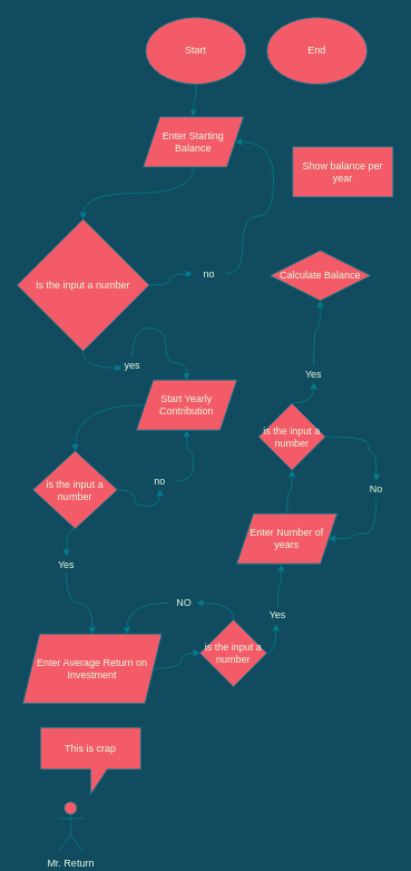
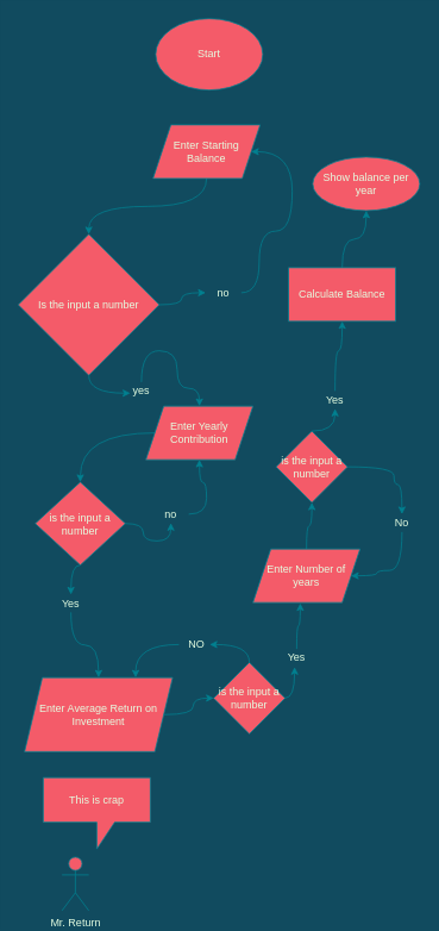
  <mxCell id="0" />
  <mxCell id="1" parent="0" />
- <mxCell id="2" value="" parent="1" target="5" source="3" edge="1" style="edgeStyle=orthogonalEdgeStyle;orthogonalLoop=1;jettySize=auto;html=1;labelBackgroundColor=#114B5F;strokeColor=#028090;fontColor=#E4FDE1;curved=1;exitX=0.5;exitY=1;exitDx=0;exitDy=0;"><mxGeometry as="geometry" relative="1"><mxPoint as="sourcePoint" x="223" y="184" /></mxGeometry></mxCell>
  <mxCell id="3" value="Start" parent="1" style="ellipse;whiteSpace=wrap;html=1;fillColor=#F45B69;strokeColor=#028090;fontColor=#E4FDE1;" vertex="1"><mxGeometry as="geometry" x="174" y="20" width="120" height="80" /></mxCell>
  <mxCell id="4" value="" parent="1" target="10" source="5" edge="1" style="edgeStyle=orthogonalEdgeStyle;orthogonalLoop=1;jettySize=auto;html=1;labelBackgroundColor=#114B5F;strokeColor=#028090;fontColor=#E4FDE1;curved=1;entryX=0.5;entryY=0;entryDx=0;entryDy=0;"><mxGeometry as="geometry" relative="1"><mxPoint as="targetPoint" x="231" y="290" /></mxGeometry></mxCell>
  <mxCell id="5" value="Enter Starting Balance" parent="1" style="shape=parallelogram;perimeter=parallelogramPerimeter;whiteSpace=wrap;html=1;fixedSize=1;fillColor=#F45B69;strokeColor=#028090;fontColor=#E4FDE1;" vertex="1"><mxGeometry as="geometry" x="171" y="139" width="120" height="60" /></mxCell>
  <mxCell id="6" value="" parent="1" target="8" source="14" edge="1" style="edgeStyle=orthogonalEdgeStyle;orthogonalLoop=1;jettySize=auto;html=1;labelBackgroundColor=#114B5F;strokeColor=#028090;fontColor=#E4FDE1;curved=1;exitX=0.5;exitY=0;exitDx=0;exitDy=0;"><mxGeometry as="geometry" relative="1"><mxPoint as="sourcePoint" x="231" y="350" /><Array as="points"><mxPoint x="158" y="392" /><mxPoint x="198" y="392" /><mxPoint x="198" y="434" /><mxPoint x="223" y="434" /></Array></mxGeometry></mxCell>
  <mxCell id="7" value="" parent="1" target="13" source="8" edge="1" style="edgeStyle=orthogonalEdgeStyle;orthogonalLoop=1;jettySize=auto;html=1;labelBackgroundColor=#114B5F;strokeColor=#028090;fontColor=#E4FDE1;curved=1;entryX=0.5;entryY=0;entryDx=0;entryDy=0;"><mxGeometry as="geometry" relative="1" /></mxCell>
- <mxCell id="8" value="Start Yearly Contribution" parent="1" style="shape=parallelogram;perimeter=parallelogramPerimeter;whiteSpace=wrap;html=1;fixedSize=1;fillColor=#F45B69;strokeColor=#028090;fontColor=#E4FDE1;" vertex="1"><mxGeometry as="geometry" x="163" y="454" width="120" height="60" /></mxCell>
+ <mxCell id="8" value="Enter Yearly Contribution" parent="1" style="shape=parallelogram;perimeter=parallelogramPerimeter;whiteSpace=wrap;html=1;fixedSize=1;fillColor=#F45B69;strokeColor=#028090;fontColor=#E4FDE1;" vertex="1"><mxGeometry as="geometry" x="163" y="454" width="120" height="60" /></mxCell>
  <mxCell id="9" parent="1" target="5" source="16" edge="1" style="edgeStyle=orthogonalEdgeStyle;curved=1;rounded=1;orthogonalLoop=1;jettySize=auto;html=1;exitX=1;exitY=0.5;exitDx=0;exitDy=0;entryX=1;entryY=0.5;entryDx=0;entryDy=0;strokeColor=#028090;fillColor=#F45B69;fontColor=#E4FDE1;"><mxGeometry as="geometry" relative="1"><Array as="points"><mxPoint x="290" y="327" /><mxPoint x="290" y="258" /><mxPoint x="327" y="258" /><mxPoint x="327" y="169" /></Array></mxGeometry></mxCell>
  <mxCell id="10" value="Is the input a number" parent="1" style="rhombus;whiteSpace=wrap;html=1;strokeColor=#028090;fillColor=#F45B69;fontColor=#E4FDE1;" vertex="1"><mxGeometry as="geometry" x="20" y="261.5" width="158" height="158" /></mxCell>
  <mxCell id="11" parent="1" target="8" source="18" edge="1" style="edgeStyle=orthogonalEdgeStyle;curved=1;rounded=1;orthogonalLoop=1;jettySize=auto;html=1;exitX=1;exitY=0.5;exitDx=0;exitDy=0;entryX=0.5;entryY=1;entryDx=0;entryDy=0;strokeColor=#028090;fillColor=#F45B69;fontColor=#E4FDE1;"><mxGeometry as="geometry" relative="1" /></mxCell>
  <mxCell id="12" parent="1" target="21" source="22" edge="1" style="edgeStyle=orthogonalEdgeStyle;curved=1;rounded=1;orthogonalLoop=1;jettySize=auto;html=1;exitX=0.5;exitY=1;exitDx=0;exitDy=0;entryX=0.5;entryY=0;entryDx=0;entryDy=0;strokeColor=#028090;fillColor=#F45B69;fontColor=#E4FDE1;"><mxGeometry as="geometry" relative="1" /></mxCell>
  <mxCell id="13" value="is the input a number" parent="1" style="rhombus;whiteSpace=wrap;html=1;strokeColor=#028090;fillColor=#F45B69;fontColor=#E4FDE1;" vertex="1"><mxGeometry as="geometry" x="39" y="539" width="101" height="93" /></mxCell>
  <mxCell id="14" value="yes" parent="1" style="text;html=1;strokeColor=none;fillColor=none;align=center;verticalAlign=middle;whiteSpace=wrap;rounded=0;fontColor=#E4FDE1;" vertex="1"><mxGeometry as="geometry" x="138" y="427" width="40" height="20" /></mxCell>
  <mxCell id="15" value="" parent="1" source="10" edge="1" style="edgeStyle=orthogonalEdgeStyle;orthogonalLoop=1;jettySize=auto;html=1;labelBackgroundColor=#114B5F;strokeColor=#028090;fontColor=#E4FDE1;curved=1;exitX=0.5;exitY=1;exitDx=0;exitDy=0;"><mxGeometry as="geometry" relative="1"><mxPoint as="sourcePoint" x="99" y="419.5" /><mxPoint as="targetPoint" x="145" y="440" /></mxGeometry></mxCell>
  <mxCell id="16" value="no" parent="1" style="text;html=1;strokeColor=none;fillColor=none;align=center;verticalAlign=middle;whiteSpace=wrap;rounded=0;fontColor=#E4FDE1;" vertex="1"><mxGeometry as="geometry" x="230" y="317" width="40" height="20" /></mxCell>
  <mxCell id="17" parent="1" target="16" source="10" edge="1" style="edgeStyle=orthogonalEdgeStyle;curved=1;rounded=1;orthogonalLoop=1;jettySize=auto;html=1;exitX=1;exitY=0.5;exitDx=0;exitDy=0;entryX=0;entryY=0.5;entryDx=0;entryDy=0;strokeColor=#028090;fillColor=#F45B69;fontColor=#E4FDE1;"><mxGeometry as="geometry" relative="1"><mxPoint as="sourcePoint" x="178" y="340.5" /><mxPoint as="targetPoint" x="281" y="169" /><Array as="points"><mxPoint x="203" y="341" /><mxPoint x="203" y="327" /></Array></mxGeometry></mxCell>
  <mxCell id="18" value="no" parent="1" style="text;html=1;strokeColor=none;fillColor=none;align=center;verticalAlign=middle;whiteSpace=wrap;rounded=0;fontColor=#E4FDE1;" vertex="1"><mxGeometry as="geometry" x="171" y="565" width="40" height="20" /></mxCell>
  <mxCell id="19" parent="1" target="18" source="13" edge="1" style="edgeStyle=orthogonalEdgeStyle;curved=1;rounded=1;orthogonalLoop=1;jettySize=auto;html=1;exitX=1;exitY=0.5;exitDx=0;exitDy=0;entryX=0.5;entryY=1;entryDx=0;entryDy=0;strokeColor=#028090;fillColor=#F45B69;fontColor=#E4FDE1;"><mxGeometry as="geometry" relative="1"><mxPoint as="sourcePoint" x="140" y="585.5" /><mxPoint as="targetPoint" x="223" y="514" /></mxGeometry></mxCell>
  <mxCell id="20" parent="1" target="26" source="21" edge="1" style="edgeStyle=orthogonalEdgeStyle;curved=1;rounded=1;orthogonalLoop=1;jettySize=auto;html=1;exitX=1;exitY=0.5;exitDx=0;exitDy=0;entryX=0;entryY=0.5;entryDx=0;entryDy=0;strokeColor=#028090;fillColor=#F45B69;fontColor=#E4FDE1;"><mxGeometry as="geometry" relative="1" /></mxCell>
  <mxCell id="21" value="Enter Average Return on Investment" parent="1" style="shape=parallelogram;perimeter=parallelogramPerimeter;whiteSpace=wrap;html=1;fixedSize=1;strokeColor=#028090;fillColor=#F45B69;fontColor=#E4FDE1;" vertex="1"><mxGeometry x="27" y="758" as="geometry" width="166" height="83" /></mxCell>
  <mxCell id="22" value="Yes" parent="1" style="text;html=1;strokeColor=none;fillColor=none;align=center;verticalAlign=middle;whiteSpace=wrap;rounded=0;fontColor=#E4FDE1;" vertex="1"><mxGeometry as="geometry" x="59" y="665" width="40" height="20" /></mxCell>
  <mxCell id="23" parent="1" target="22" source="13" edge="1" style="edgeStyle=orthogonalEdgeStyle;curved=1;rounded=1;orthogonalLoop=1;jettySize=auto;html=1;exitX=0.5;exitY=1;exitDx=0;exitDy=0;entryX=0.5;entryY=0;entryDx=0;entryDy=0;strokeColor=#028090;fillColor=#F45B69;fontColor=#E4FDE1;"><mxGeometry as="geometry" relative="1"><mxPoint as="sourcePoint" x="89.5" y="632" /><mxPoint as="targetPoint" x="110" y="738" /></mxGeometry></mxCell>
  <mxCell id="24" parent="1" target="21" source="31" edge="1" style="edgeStyle=orthogonalEdgeStyle;curved=1;rounded=1;orthogonalLoop=1;jettySize=auto;html=1;exitX=0;exitY=0.5;exitDx=0;exitDy=0;entryX=0.75;entryY=0;entryDx=0;entryDy=0;strokeColor=#028090;fillColor=#F45B69;fontColor=#E4FDE1;"><mxGeometry as="geometry" relative="1" /></mxCell>
  <mxCell id="25" parent="1" target="30" source="33" edge="1" style="edgeStyle=orthogonalEdgeStyle;curved=1;rounded=1;orthogonalLoop=1;jettySize=auto;html=1;exitX=0.5;exitY=0;exitDx=0;exitDy=0;entryX=0.442;entryY=1.013;entryDx=0;entryDy=0;entryPerimeter=0;strokeColor=#028090;fillColor=#F45B69;fontColor=#E4FDE1;"><mxGeometry as="geometry" relative="1" /></mxCell>
  <mxCell id="26" value="is the input a number" parent="1" style="rhombus;whiteSpace=wrap;html=1;strokeColor=#028090;fillColor=#F45B69;fontColor=#E4FDE1;" vertex="1"><mxGeometry as="geometry" x="239" y="741" width="80" height="80" /></mxCell>
  <mxCell id="27" value="Mr. Return" parent="1" style="shape=umlActor;verticalLabelPosition=bottom;verticalAlign=top;html=1;outlineConnect=0;strokeColor=#028090;fillColor=#F45B69;fontColor=#E4FDE1;" vertex="1"><mxGeometry as="geometry" x="69" y="959" width="30" height="60" /></mxCell>
  <mxCell id="28" value="This is crap" parent="1" style="shape=callout;whiteSpace=wrap;html=1;perimeter=calloutPerimeter;strokeColor=#028090;fillColor=#F45B69;fontColor=#E4FDE1;" vertex="1"><mxGeometry as="geometry" x="48" y="870" width="120" height="80" /></mxCell>
  <mxCell id="29" parent="1" target="37" source="30" edge="1" style="edgeStyle=orthogonalEdgeStyle;curved=1;rounded=1;orthogonalLoop=1;jettySize=auto;html=1;exitX=0.5;exitY=0;exitDx=0;exitDy=0;entryX=0.5;entryY=1;entryDx=0;entryDy=0;strokeColor=#028090;fillColor=#F45B69;fontColor=#E4FDE1;"><mxGeometry as="geometry" relative="1" /></mxCell>
  <mxCell id="30" value="Enter Number of years" parent="1" style="shape=parallelogram;perimeter=parallelogramPerimeter;whiteSpace=wrap;html=1;fixedSize=1;strokeColor=#028090;fillColor=#F45B69;fontColor=#E4FDE1;" vertex="1"><mxGeometry as="geometry" x="283" y="614" width="120" height="60" /></mxCell>
  <mxCell id="31" value="NO" parent="1" style="text;html=1;strokeColor=none;fillColor=none;align=center;verticalAlign=middle;whiteSpace=wrap;rounded=0;fontColor=#E4FDE1;" vertex="1"><mxGeometry as="geometry" x="200" y="711" width="40" height="20" /></mxCell>
  <mxCell id="32" parent="1" source="26" edge="1" style="edgeStyle=orthogonalEdgeStyle;curved=1;rounded=1;orthogonalLoop=1;jettySize=auto;html=1;exitX=0.5;exitY=0;exitDx=0;exitDy=0;strokeColor=#028090;fillColor=#F45B69;fontColor=#E4FDE1;"><mxGeometry as="geometry" relative="1"><mxPoint as="sourcePoint" x="279" y="741" /><mxPoint as="targetPoint" x="234" y="721" /></mxGeometry></mxCell>
  <mxCell id="33" value="Yes" parent="1" style="text;html=1;strokeColor=none;fillColor=none;align=center;verticalAlign=middle;whiteSpace=wrap;rounded=0;fontColor=#E4FDE1;" vertex="1"><mxGeometry as="geometry" x="312" y="726" width="40" height="20" /></mxCell>
  <mxCell id="34" parent="1" target="33" source="26" edge="1" style="edgeStyle=orthogonalEdgeStyle;curved=1;rounded=1;orthogonalLoop=1;jettySize=auto;html=1;exitX=1;exitY=0.5;exitDx=0;exitDy=0;entryX=0.442;entryY=1.013;entryDx=0;entryDy=0;entryPerimeter=0;strokeColor=#028090;fillColor=#F45B69;fontColor=#E4FDE1;"><mxGeometry as="geometry" relative="1"><mxPoint as="sourcePoint" x="319" y="781" /><mxPoint as="targetPoint" x="330.04" y="682.78" /></mxGeometry></mxCell>
  <mxCell id="35" parent="1" target="30" source="38" edge="1" style="edgeStyle=orthogonalEdgeStyle;curved=1;rounded=1;orthogonalLoop=1;jettySize=auto;html=1;exitX=0.5;exitY=1;exitDx=0;exitDy=0;entryX=1;entryY=0.5;entryDx=0;entryDy=0;strokeColor=#028090;fillColor=#F45B69;fontColor=#E4FDE1;"><mxGeometry as="geometry" relative="1"><Array as="points"><mxPoint x="450" y="638" /><mxPoint x="422" y="638" /><mxPoint x="422" y="644" /></Array></mxGeometry></mxCell>
  <mxCell id="36" parent="1" target="41" source="42" edge="1" style="edgeStyle=orthogonalEdgeStyle;curved=1;rounded=1;orthogonalLoop=1;jettySize=auto;html=1;exitX=0.5;exitY=0;exitDx=0;exitDy=0;entryX=0.5;entryY=1;entryDx=0;entryDy=0;strokeColor=#028090;fillColor=#F45B69;fontColor=#E4FDE1;"><mxGeometry as="geometry" relative="1"><Array as="points"><mxPoint x="375" y="392" /></Array></mxGeometry></mxCell>
  <mxCell id="37" value="is the input a number" parent="1" style="rhombus;whiteSpace=wrap;html=1;strokeColor=#028090;fillColor=#F45B69;fontColor=#E4FDE1;" vertex="1"><mxGeometry as="geometry" x="309" y="482" width="80" height="80" /></mxCell>
  <mxCell id="38" value="No" parent="1" style="text;html=1;strokeColor=none;fillColor=none;align=center;verticalAlign=middle;whiteSpace=wrap;rounded=0;fontColor=#E4FDE1;" vertex="1"><mxGeometry as="geometry" x="430" y="575" width="40" height="20" /></mxCell>
  <mxCell id="39" parent="1" target="38" source="37" edge="1" style="edgeStyle=orthogonalEdgeStyle;curved=1;rounded=1;orthogonalLoop=1;jettySize=auto;html=1;exitX=1;exitY=0.5;exitDx=0;exitDy=0;entryX=0.5;entryY=0;entryDx=0;entryDy=0;strokeColor=#028090;fillColor=#F45B69;fontColor=#E4FDE1;"><mxGeometry as="geometry" relative="1"><mxPoint as="sourcePoint" x="389" y="522" /><mxPoint as="targetPoint" x="393" y="644" /><Array as="points"><mxPoint x="441" y="522" /><mxPoint x="441" y="542" /><mxPoint x="450" y="542" /></Array></mxGeometry></mxCell>
- <mxCell id="41" value="Calculate Balance" parent="1" style="rhombus;whiteSpace=wrap;html=1;strokeColor=#028090;fillColor=#F45B69;fontColor=#E4FDE1;" vertex="1"><mxGeometry as="geometry" x="323" y="299" width="120" height="60" /></mxCell>
+ <mxCell id="40" parent="1" target="44" source="41" edge="1" style="edgeStyle=orthogonalEdgeStyle;curved=1;rounded=1;orthogonalLoop=1;jettySize=auto;html=1;exitX=0.5;exitY=0;exitDx=0;exitDy=0;entryX=0.5;entryY=1;entryDx=0;entryDy=0;strokeColor=#028090;fillColor=#F45B69;fontColor=#E4FDE1;"><mxGeometry as="geometry" relative="1" /></mxCell>
+ <mxCell id="41" value="Calculate Balance" parent="1" style="rounded=0;whiteSpace=wrap;html=1;strokeColor=#028090;fillColor=#F45B69;fontColor=#E4FDE1;" vertex="1"><mxGeometry as="geometry" x="323" y="299" width="120" height="60" /></mxCell>
  <mxCell id="42" value="Yes" parent="1" style="text;html=1;strokeColor=none;fillColor=none;align=center;verticalAlign=middle;whiteSpace=wrap;rounded=0;fontColor=#E4FDE1;" vertex="1"><mxGeometry as="geometry" x="355" y="437" width="40" height="20" /></mxCell>
  <mxCell id="43" parent="1" target="42" source="37" edge="1" style="edgeStyle=orthogonalEdgeStyle;curved=1;rounded=1;orthogonalLoop=1;jettySize=auto;html=1;exitX=0.5;exitY=0;exitDx=0;exitDy=0;entryX=0.5;entryY=1;entryDx=0;entryDy=0;strokeColor=#028090;fillColor=#F45B69;fontColor=#E4FDE1;"><mxGeometry as="geometry" relative="1"><mxPoint as="sourcePoint" x="349" y="482" /><mxPoint as="targetPoint" x="423" y="409" /></mxGeometry></mxCell>
- <mxCell id="44" value="Show balance per year" parent="1" style="rounded=0;whiteSpace=wrap;html=1;strokeColor=#028090;fillColor=#F45B69;fontColor=#E4FDE1;" vertex="1"><mxGeometry as="geometry" x="350" y="175" width="120" height="60" /></mxCell>
- <mxCell id="45" value="End" parent="1" style="ellipse;whiteSpace=wrap;html=1;strokeColor=#028090;fillColor=#F45B69;fontColor=#E4FDE1;" vertex="1"><mxGeometry as="geometry" x="319" y="20" width="120" height="80" /></mxCell>
+ <mxCell id="44" value="Show balance per year" parent="1" style="ellipse;whiteSpace=wrap;html=1;strokeColor=#028090;fillColor=#F45B69;fontColor=#E4FDE1;" vertex="1"><mxGeometry as="geometry" x="350" y="175" width="120" height="60" /></mxCell>
